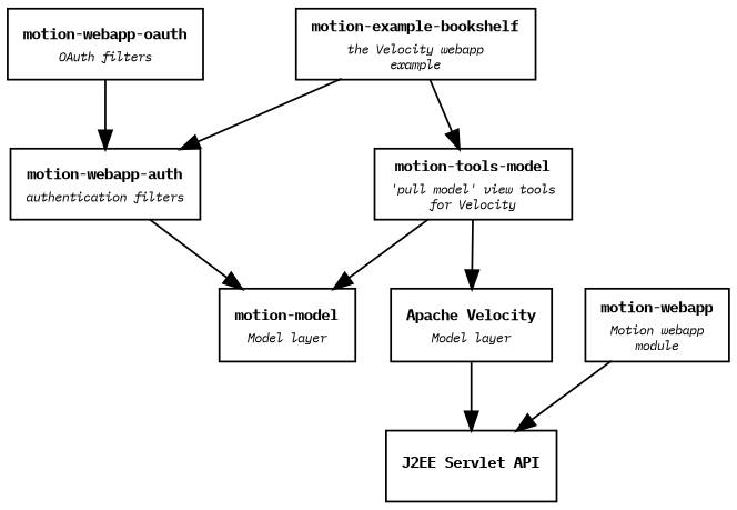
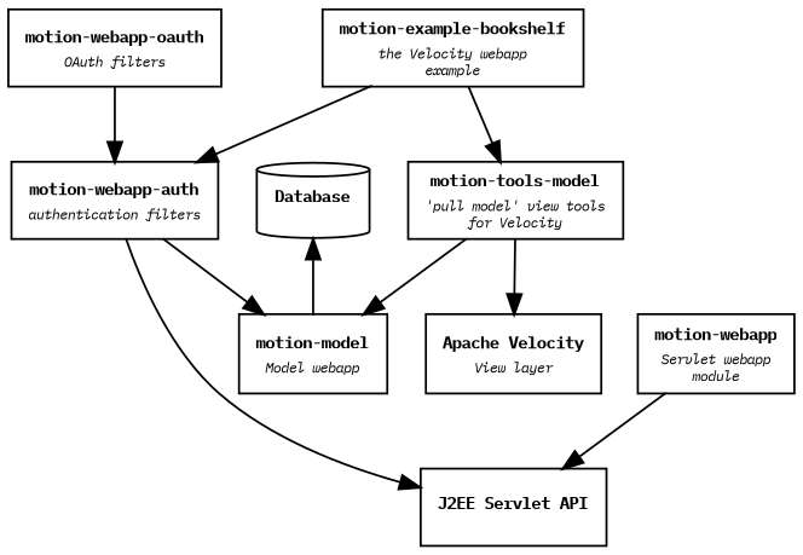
  digraph {
    fontname="IBM Plex Mono"
    node [fontname="IBM Plex Mono" fontsize=8 shape=record]
    edge [fontname="IBM Plex Mono" fontsize=8]
-   n2 [label=<<b>motion-model</b><br/><sub><i>Model layer</i></sub>>]
+   n1 [label=<<b>Database</b>> shape=cylinder]
+   n2 [label=<<b>motion-model</b><br/><sub><i>Model webapp</i></sub>>]
    n3 [label=<<b>J2EE Servlet API</b>>]
-   n4 [label=<<b>motion-webapp</b><br/><sub><i>Motion webapp<br/>module</i></sub>>]
+   n4 [label=<<b>motion-webapp</b><br/><sub><i>Servlet webapp<br/>module</i></sub>>]
    n5 [label=<<b>motion-webapp-auth</b><br/><sub><i>authentication filters</i></sub>>]
    n6 [label=<<b>motion-webapp-oauth</b><br/><sub><i>OAuth filters</i></sub>>]
    n7 [label=<<b>motion-tools-model</b><br/><sub><i>'pull model' view tools<br/>for Velocity</i></sub>>]
-   n8 [label=<<b>Apache Velocity</b><br/><sub><i>Model layer</i></sub>>]
+   n8 [label=<<b>Apache Velocity</b><br/><sub><i>View layer</i></sub>>]
    n9 [label=<<b>motion-example-bookshelf</b><br/><sub><i>the Velocity webapp<br/>example</i></sub>>]
+   n1 -> n2 [dir=back]
    n4 -> n3
    n5 -> n2
    n6 -> n5
    n7 -> n2
    n7 -> n8
-   n8 -> n3
+   n5 -> n3
    n9 -> n5
    n9 -> n7
  }
